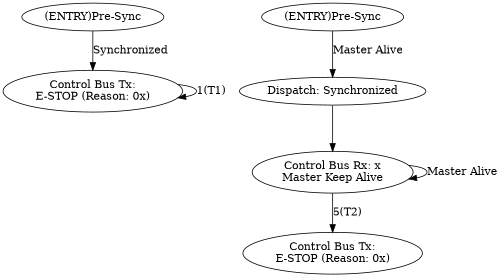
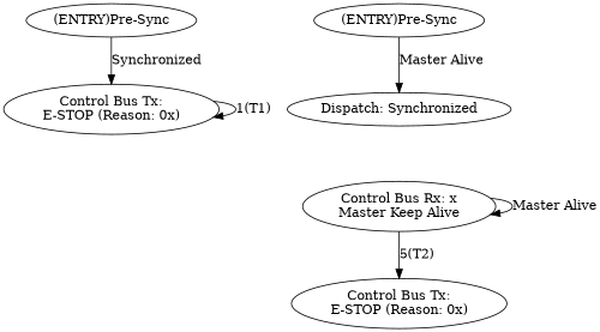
  digraph {
    n1 [label="(ENTRY)Pre-Sync"]
    n2 [label="Control Bus Tx:\nE-STOP (Reason: 0x)"]
    n3 [label="(ENTRY)Pre-Sync"]
    n4 [label="Dispatch: Synchronized"]
    n5 [label="Control Bus Rx: x\nMaster Keep Alive"]
    n6 [label="Control Bus Tx:\nE-STOP (Reason: 0x)"]
    n1 -> n2 [label=Synchronized]
    n2 -> n2 [label="1(T1)"]
    n3 -> n4 [label="Master Alive"]
-   n4 -> n5 [label=" "]
    n5 -> n5 [label="Master Alive"]
    n5 -> n6 [label="5(T2)"]
  }
